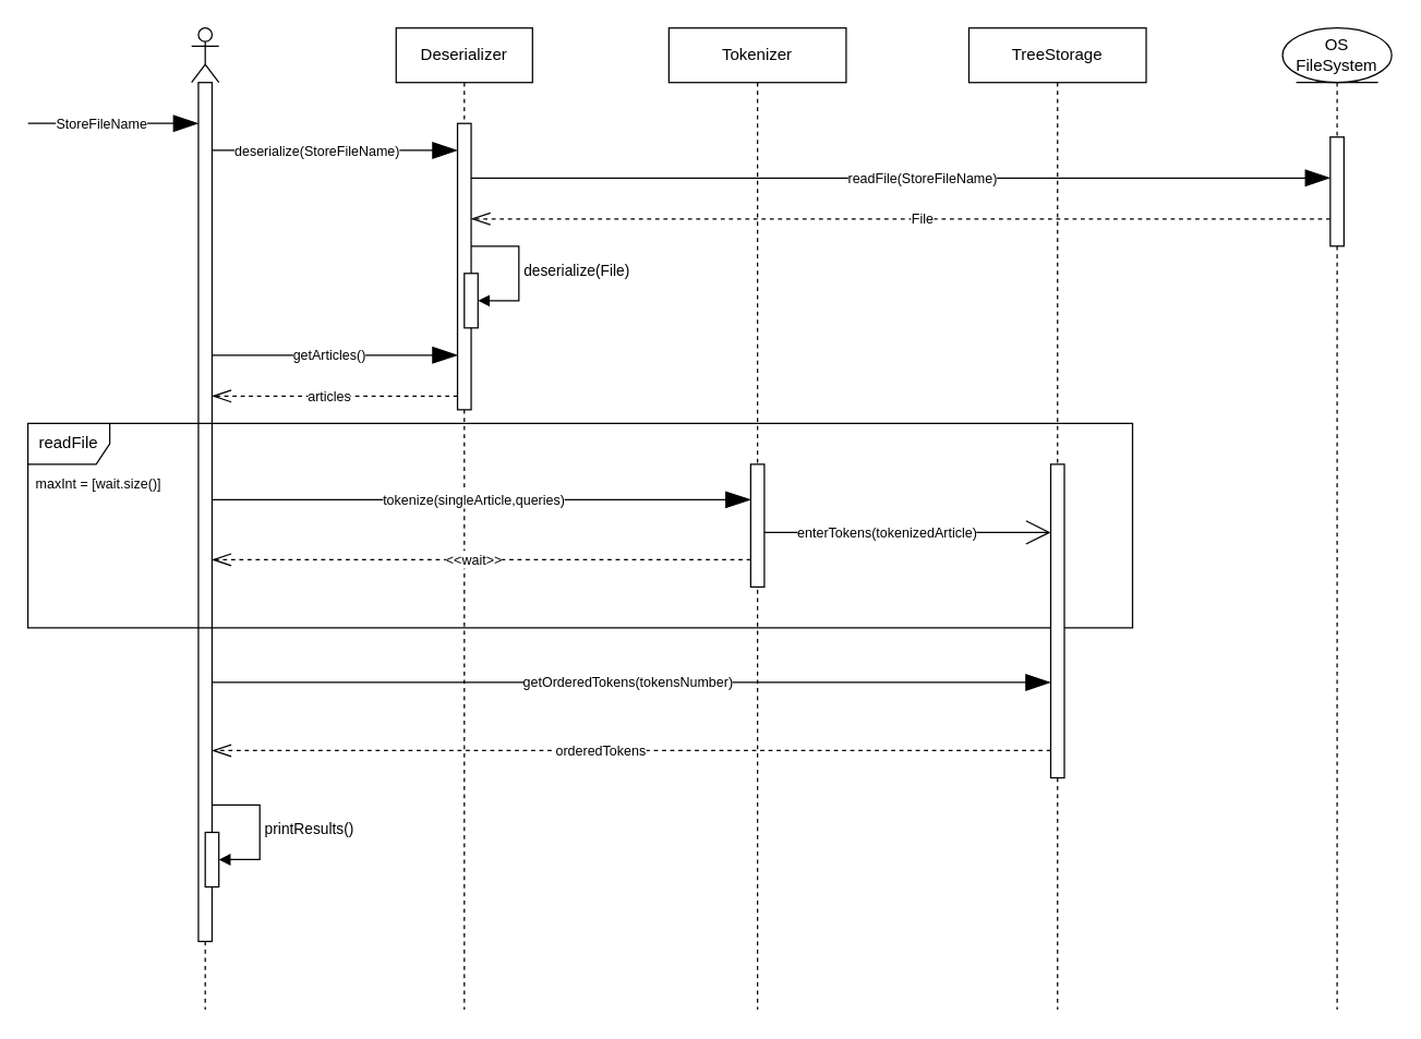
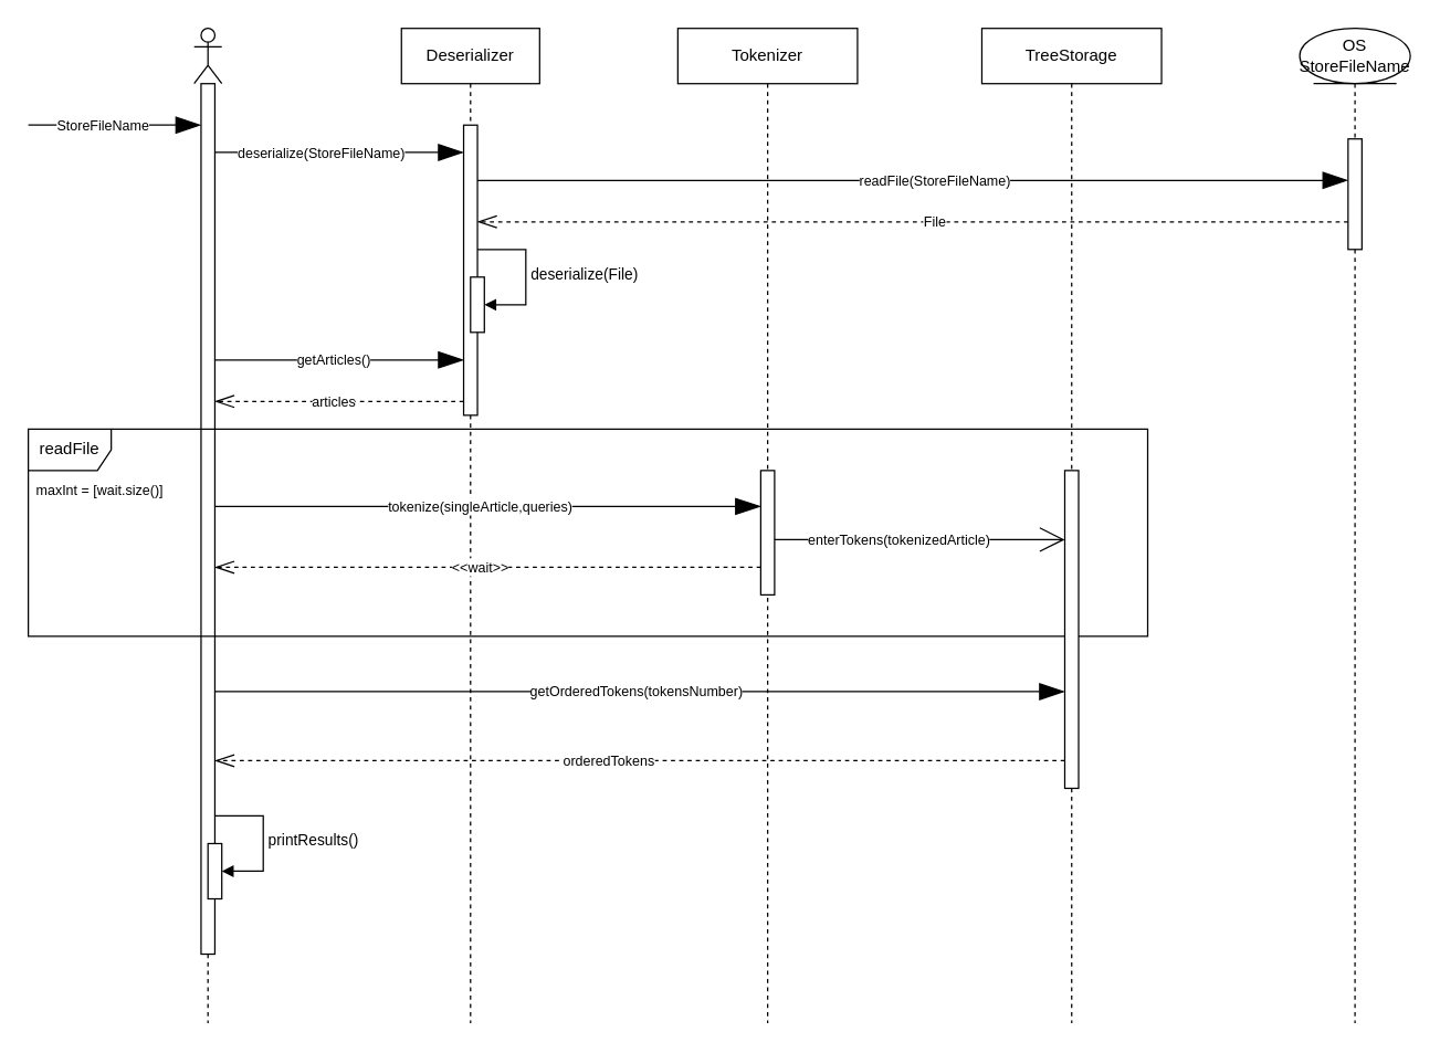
  <mxCell id="0" />
  <mxCell id="1" parent="0" />
  <mxCell id="2" value="" style="shape=umlLifeline;perimeter=lifelinePerimeter;whiteSpace=wrap;html=1;container=1;dropTarget=0;collapsible=0;recursiveResize=0;outlineConnect=0;portConstraint=eastwest;newEdgeStyle={&quot;edgeStyle&quot;:&quot;elbowEdgeStyle&quot;,&quot;elbow&quot;:&quot;vertical&quot;,&quot;curved&quot;:0,&quot;rounded&quot;:0};participant=umlActor;" parent="1" vertex="1"><mxGeometry x="140" y="20" width="20" height="720" as="geometry" /></mxCell>
  <mxCell id="3" value="" style="html=1;points=[];perimeter=orthogonalPerimeter;outlineConnect=0;targetShapes=umlLifeline;portConstraint=eastwest;newEdgeStyle={&quot;edgeStyle&quot;:&quot;elbowEdgeStyle&quot;,&quot;elbow&quot;:&quot;vertical&quot;,&quot;curved&quot;:0,&quot;rounded&quot;:0};" parent="2" vertex="1"><mxGeometry x="5" y="40" width="10" height="630" as="geometry" /></mxCell>
  <mxCell id="4" value="" style="html=1;points=[];perimeter=orthogonalPerimeter;outlineConnect=0;targetShapes=umlLifeline;portConstraint=eastwest;newEdgeStyle={&quot;edgeStyle&quot;:&quot;elbowEdgeStyle&quot;,&quot;elbow&quot;:&quot;vertical&quot;,&quot;curved&quot;:0,&quot;rounded&quot;:0};" parent="2" vertex="1"><mxGeometry x="10" y="590" width="10" height="40" as="geometry" /></mxCell>
  <mxCell id="5" value="printResults()" style="html=1;align=left;spacingLeft=2;endArrow=block;rounded=0;edgeStyle=orthogonalEdgeStyle;curved=0;rounded=0;" parent="2" target="4" edge="1"><mxGeometry relative="1" as="geometry"><mxPoint x="15" y="570" as="sourcePoint" /><Array as="points"><mxPoint x="50" y="570" /><mxPoint x="50" y="610" /></Array></mxGeometry></mxCell>
  <mxCell id="6" value="Deserializer" style="shape=umlLifeline;perimeter=lifelinePerimeter;whiteSpace=wrap;html=1;container=1;dropTarget=0;collapsible=0;recursiveResize=0;outlineConnect=0;portConstraint=eastwest;newEdgeStyle={&quot;edgeStyle&quot;:&quot;elbowEdgeStyle&quot;,&quot;elbow&quot;:&quot;vertical&quot;,&quot;curved&quot;:0,&quot;rounded&quot;:0};" parent="1" vertex="1"><mxGeometry x="290" y="20" width="100" height="720" as="geometry" /></mxCell>
  <mxCell id="7" value="" style="html=1;points=[];perimeter=orthogonalPerimeter;outlineConnect=0;targetShapes=umlLifeline;portConstraint=eastwest;newEdgeStyle={&quot;edgeStyle&quot;:&quot;elbowEdgeStyle&quot;,&quot;elbow&quot;:&quot;vertical&quot;,&quot;curved&quot;:0,&quot;rounded&quot;:0};" parent="6" vertex="1"><mxGeometry x="45" y="70" width="10" height="210" as="geometry" /></mxCell>
  <mxCell id="8" value="" style="html=1;points=[];perimeter=orthogonalPerimeter;outlineConnect=0;targetShapes=umlLifeline;portConstraint=eastwest;newEdgeStyle={&quot;edgeStyle&quot;:&quot;elbowEdgeStyle&quot;,&quot;elbow&quot;:&quot;vertical&quot;,&quot;curved&quot;:0,&quot;rounded&quot;:0};" parent="6" vertex="1"><mxGeometry x="50" y="180" width="10" height="40" as="geometry" /></mxCell>
  <mxCell id="9" value="deserialize(File)" style="html=1;align=left;spacingLeft=2;endArrow=block;rounded=0;edgeStyle=orthogonalEdgeStyle;curved=0;rounded=0;" parent="6" source="7" target="8" edge="1"><mxGeometry relative="1" as="geometry"><mxPoint x="60" y="160" as="sourcePoint" /><Array as="points"><mxPoint x="90" y="160" /><mxPoint x="90" y="200" /></Array></mxGeometry></mxCell>
  <mxCell id="10" value="Tokenizer" style="shape=umlLifeline;perimeter=lifelinePerimeter;whiteSpace=wrap;html=1;container=0;dropTarget=0;collapsible=0;recursiveResize=0;outlineConnect=0;portConstraint=eastwest;newEdgeStyle={&quot;edgeStyle&quot;:&quot;elbowEdgeStyle&quot;,&quot;elbow&quot;:&quot;vertical&quot;,&quot;curved&quot;:0,&quot;rounded&quot;:0};" parent="1" vertex="1"><mxGeometry x="490" y="20" width="130" height="720" as="geometry" /></mxCell>
  <mxCell id="11" value="&lt;font style=&quot;font-size: 10px;&quot;&gt;deserialize(StoreFileName)&lt;/font&gt;" style="endArrow=blockThin;endSize=16;endFill=1;html=1;rounded=0;" parent="1" target="7" edge="1"><mxGeometry x="-0.143" width="160" relative="1" as="geometry"><mxPoint x="155" y="109.77" as="sourcePoint" /><mxPoint x="330" y="110" as="targetPoint" /><mxPoint as="offset" /><Array as="points"><mxPoint x="320" y="109.77" /></Array></mxGeometry></mxCell>
  <mxCell id="12" value="&lt;font style=&quot;font-size: 10px;&quot;&gt;readFile(StoreFileName)&lt;/font&gt;" style="endArrow=blockThin;endSize=16;endFill=1;html=1;rounded=0;" parent="1" edge="1"><mxGeometry x="0.051" width="160" relative="1" as="geometry"><mxPoint x="345" y="130" as="sourcePoint" /><mxPoint x="975" y="130" as="targetPoint" /><mxPoint as="offset" /><Array as="points"><mxPoint x="515" y="130" /></Array></mxGeometry></mxCell>
  <mxCell id="13" value="&lt;font style=&quot;font-size: 10px;&quot;&gt;File&lt;/font&gt;" style="endArrow=openThin;endSize=12;dashed=1;html=1;rounded=0;endFill=0;" parent="1" edge="1"><mxGeometry x="-0.051" width="160" relative="1" as="geometry"><mxPoint x="975" y="160" as="sourcePoint" /><mxPoint x="345" y="160" as="targetPoint" /><Array as="points"><mxPoint x="720" y="160" /><mxPoint x="630" y="160" /></Array><mxPoint as="offset" /></mxGeometry></mxCell>
  <mxCell id="14" value="&lt;font style=&quot;font-size: 10px;&quot;&gt;getArticles()&lt;/font&gt;" style="endArrow=blockThin;endSize=16;endFill=1;html=1;rounded=0;" parent="1" edge="1"><mxGeometry x="-0.043" width="160" relative="1" as="geometry"><mxPoint x="155" y="260" as="sourcePoint" /><mxPoint x="335" y="260" as="targetPoint" /><mxPoint as="offset" /><Array as="points"><mxPoint x="325" y="260" /></Array></mxGeometry></mxCell>
  <mxCell id="15" value="&lt;font style=&quot;font-size: 10px;&quot;&gt;articles&lt;/font&gt;" style="endArrow=openThin;endSize=12;dashed=1;html=1;rounded=0;endFill=0;" parent="1" edge="1"><mxGeometry x="0.043" width="160" relative="1" as="geometry"><mxPoint x="335" y="290" as="sourcePoint" /><mxPoint x="155" y="290" as="targetPoint" /><Array as="points"><mxPoint x="290" y="290" /></Array><mxPoint as="offset" /></mxGeometry></mxCell>
  <mxCell id="16" value="&lt;font style=&quot;font-size: 10px;&quot;&gt;StoreFileName&lt;/font&gt;" style="endArrow=blockThin;endSize=16;endFill=1;html=1;rounded=0;" parent="1" target="3" edge="1"><mxGeometry x="-0.143" width="160" relative="1" as="geometry"><mxPoint x="20" y="90" as="sourcePoint" /><mxPoint x="140" y="90.23" as="targetPoint" /><mxPoint as="offset" /><Array as="points"><mxPoint x="125" y="90" /></Array></mxGeometry></mxCell>
  <mxCell id="17" value="readFile" style="shape=umlFrame;whiteSpace=wrap;html=1;pointerEvents=0;" parent="1" vertex="1"><mxGeometry x="20" y="310" width="810" height="150" as="geometry" /></mxCell>
  <mxCell id="18" value="&lt;font style=&quot;font-size: 10px;&quot;&gt;maxInt = [wait.size()]&lt;/font&gt;" style="text;strokeColor=none;fillColor=none;align=left;verticalAlign=top;spacingLeft=4;spacingRight=4;overflow=hidden;rotatable=0;points=[[0,0.5],[1,0.5]];portConstraint=eastwest;whiteSpace=wrap;html=1;" parent="1" vertex="1"><mxGeometry x="20" y="340" width="130" height="26" as="geometry" /></mxCell>
  <mxCell id="19" value="&lt;font style=&quot;font-size: 10px;&quot;&gt;&amp;lt;&amp;lt;wait&amp;gt;&amp;gt;&lt;/font&gt;" style="endArrow=openThin;endSize=12;dashed=1;html=1;rounded=0;endFill=0;" parent="1" source="20" edge="1"><mxGeometry x="0.026" width="160" relative="1" as="geometry"><mxPoint x="770" y="410" as="sourcePoint" /><mxPoint x="155" y="410" as="targetPoint" /><Array as="points"><mxPoint x="530" y="410" /><mxPoint x="280" y="410" /></Array><mxPoint as="offset" /></mxGeometry></mxCell>
  <mxCell id="20" value="" style="html=1;points=[];perimeter=orthogonalPerimeter;outlineConnect=0;targetShapes=umlLifeline;portConstraint=eastwest;newEdgeStyle={&quot;edgeStyle&quot;:&quot;elbowEdgeStyle&quot;,&quot;elbow&quot;:&quot;vertical&quot;,&quot;curved&quot;:0,&quot;rounded&quot;:0};container=0;" parent="1" vertex="1"><mxGeometry x="550" y="340" width="10" height="90" as="geometry" /></mxCell>
  <mxCell id="21" value="&lt;font style=&quot;font-size: 10px;&quot;&gt;tokenize(singleArticle,queries)&lt;/font&gt;" style="endArrow=blockThin;endSize=16;endFill=1;html=1;rounded=0;" parent="1" target="20" edge="1"><mxGeometry x="-0.026" width="160" relative="1" as="geometry"><mxPoint x="155" y="366" as="sourcePoint" /><mxPoint x="630" y="366" as="targetPoint" /><mxPoint as="offset" /><Array as="points"><mxPoint x="325" y="366" /></Array></mxGeometry></mxCell>
  <mxCell id="22" value="TreeStorage" style="shape=umlLifeline;perimeter=lifelinePerimeter;whiteSpace=wrap;html=1;container=0;dropTarget=0;collapsible=0;recursiveResize=0;outlineConnect=0;portConstraint=eastwest;newEdgeStyle={&quot;edgeStyle&quot;:&quot;elbowEdgeStyle&quot;,&quot;elbow&quot;:&quot;vertical&quot;,&quot;curved&quot;:0,&quot;rounded&quot;:0};" vertex="1" parent="1"><mxGeometry x="710" y="20" width="130" height="720" as="geometry" /></mxCell>
  <mxCell id="23" value="" style="html=1;points=[];perimeter=orthogonalPerimeter;outlineConnect=0;targetShapes=umlLifeline;portConstraint=eastwest;newEdgeStyle={&quot;edgeStyle&quot;:&quot;elbowEdgeStyle&quot;,&quot;elbow&quot;:&quot;vertical&quot;,&quot;curved&quot;:0,&quot;rounded&quot;:0};" vertex="1" parent="22"><mxGeometry x="60" y="320" width="10" height="230" as="geometry" /></mxCell>
- <mxCell id="24" value="OS FileSystem" style="shape=umlLifeline;perimeter=lifelinePerimeter;whiteSpace=wrap;html=1;container=1;dropTarget=0;collapsible=0;recursiveResize=0;outlineConnect=0;portConstraint=eastwest;newEdgeStyle={&quot;edgeStyle&quot;:&quot;elbowEdgeStyle&quot;,&quot;elbow&quot;:&quot;vertical&quot;,&quot;curved&quot;:0,&quot;rounded&quot;:0};participant=umlEntity;" vertex="1" parent="1"><mxGeometry x="940" y="20" width="80" height="720" as="geometry" /></mxCell>
+ <mxCell id="24" value="OS StoreFileName" style="shape=umlLifeline;perimeter=lifelinePerimeter;whiteSpace=wrap;html=1;container=1;dropTarget=0;collapsible=0;recursiveResize=0;outlineConnect=0;portConstraint=eastwest;newEdgeStyle={&quot;edgeStyle&quot;:&quot;elbowEdgeStyle&quot;,&quot;elbow&quot;:&quot;vertical&quot;,&quot;curved&quot;:0,&quot;rounded&quot;:0};participant=umlEntity;" vertex="1" parent="1"><mxGeometry x="940" y="20" width="80" height="720" as="geometry" /></mxCell>
  <mxCell id="25" value="" style="html=1;points=[];perimeter=orthogonalPerimeter;outlineConnect=0;targetShapes=umlLifeline;portConstraint=eastwest;newEdgeStyle={&quot;edgeStyle&quot;:&quot;elbowEdgeStyle&quot;,&quot;elbow&quot;:&quot;vertical&quot;,&quot;curved&quot;:0,&quot;rounded&quot;:0};container=0;" vertex="1" parent="24"><mxGeometry x="35" y="80" width="10" height="80" as="geometry" /></mxCell>
  <mxCell id="26" value="&lt;font style=&quot;font-size: 10px;&quot;&gt;enterTokens(tokenizedArticle)&lt;/font&gt;" style="endArrow=open;endSize=16;endFill=0;html=1;rounded=0;" edge="1" parent="1" target="23"><mxGeometry x="-0.143" width="160" relative="1" as="geometry"><mxPoint x="560" y="390" as="sourcePoint" /><mxPoint x="740" y="390.23" as="targetPoint" /><mxPoint as="offset" /><Array as="points"><mxPoint x="725" y="390" /></Array></mxGeometry></mxCell>
  <mxCell id="27" value="&lt;font style=&quot;font-size: 10px;&quot;&gt;getOrderedTokens(tokensNumber)&lt;/font&gt;" style="endArrow=blockThin;endSize=16;endFill=1;html=1;rounded=0;" edge="1" parent="1" source="3" target="23"><mxGeometry x="-0.008" width="160" relative="1" as="geometry"><mxPoint x="160" y="500" as="sourcePoint" /><mxPoint x="750" y="500" as="targetPoint" /><mxPoint as="offset" /><Array as="points"><mxPoint x="330" y="500" /><mxPoint x="540" y="500" /></Array></mxGeometry></mxCell>
  <mxCell id="28" value="&lt;span style=&quot;font-size: 10px;&quot;&gt;orderedTokens&lt;/span&gt;" style="endArrow=openThin;endSize=12;dashed=1;html=1;rounded=0;endFill=0;" edge="1" parent="1" source="23" target="3"><mxGeometry x="0.073" width="160" relative="1" as="geometry"><mxPoint x="760" y="550" as="sourcePoint" /><mxPoint x="160" y="550" as="targetPoint" /><Array as="points"><mxPoint x="535" y="550" /><mxPoint x="445" y="550" /></Array><mxPoint as="offset" /></mxGeometry></mxCell>
